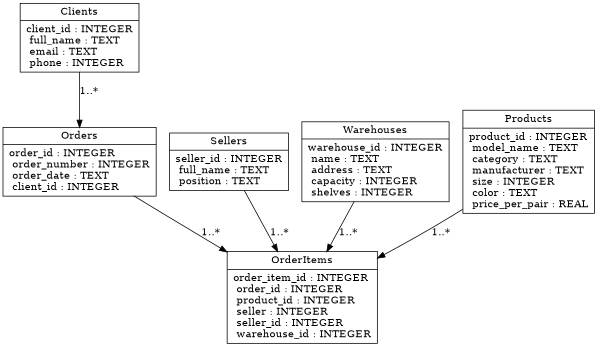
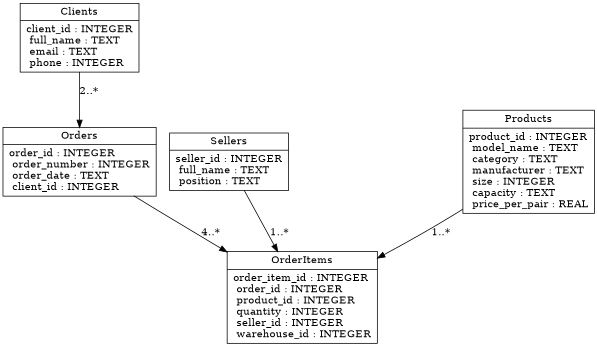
  digraph {
    node [shape=record]
    n1 [label="{Clients|client_id : INTEGER\l full_name : TEXT\l email : TEXT\l phone : INTEGER\l}"]
    n2 [label="{Orders|order_id : INTEGER\l order_number : INTEGER\l order_date : TEXT\l client_id : INTEGER\l}"]
-   n3 [label="{OrderItems|order_item_id : INTEGER\l order_id : INTEGER\l product_id : INTEGER\l seller : INTEGER\l seller_id : INTEGER\l warehouse_id : INTEGER\l}"]
+   n3 [label="{OrderItems|order_item_id : INTEGER\l order_id : INTEGER\l product_id : INTEGER\l quantity : INTEGER\l seller_id : INTEGER\l warehouse_id : INTEGER\l}"]
    n4 [label="{Sellers|seller_id : INTEGER\l full_name : TEXT\l position : TEXT\l}"]
-   n5 [label="{Warehouses|warehouse_id : INTEGER\l name : TEXT\l address : TEXT\l capacity : INTEGER\l shelves : INTEGER\l}"]
-   n6 [label="{Products|product_id : INTEGER\l model_name : TEXT\l category : TEXT\l manufacturer : TEXT\l size : INTEGER\l color : TEXT\l price_per_pair : REAL\l}"]
-   n1 -> n2 [label="1..*"]
-   n2 -> n3 [label="1..*"]
+   n6 [label="{Products|product_id : INTEGER\l model_name : TEXT\l category : TEXT\l manufacturer : TEXT\l size : INTEGER\l capacity : TEXT\l price_per_pair : REAL\l}"]
+   n1 -> n2 [label="2..*"]
+   n2 -> n3 [label="4..*"]
    n4 -> n3 [label="1..*"]
-   n5 -> n3 [label="1..*"]
    n6 -> n3 [label="1..*"]
  }
